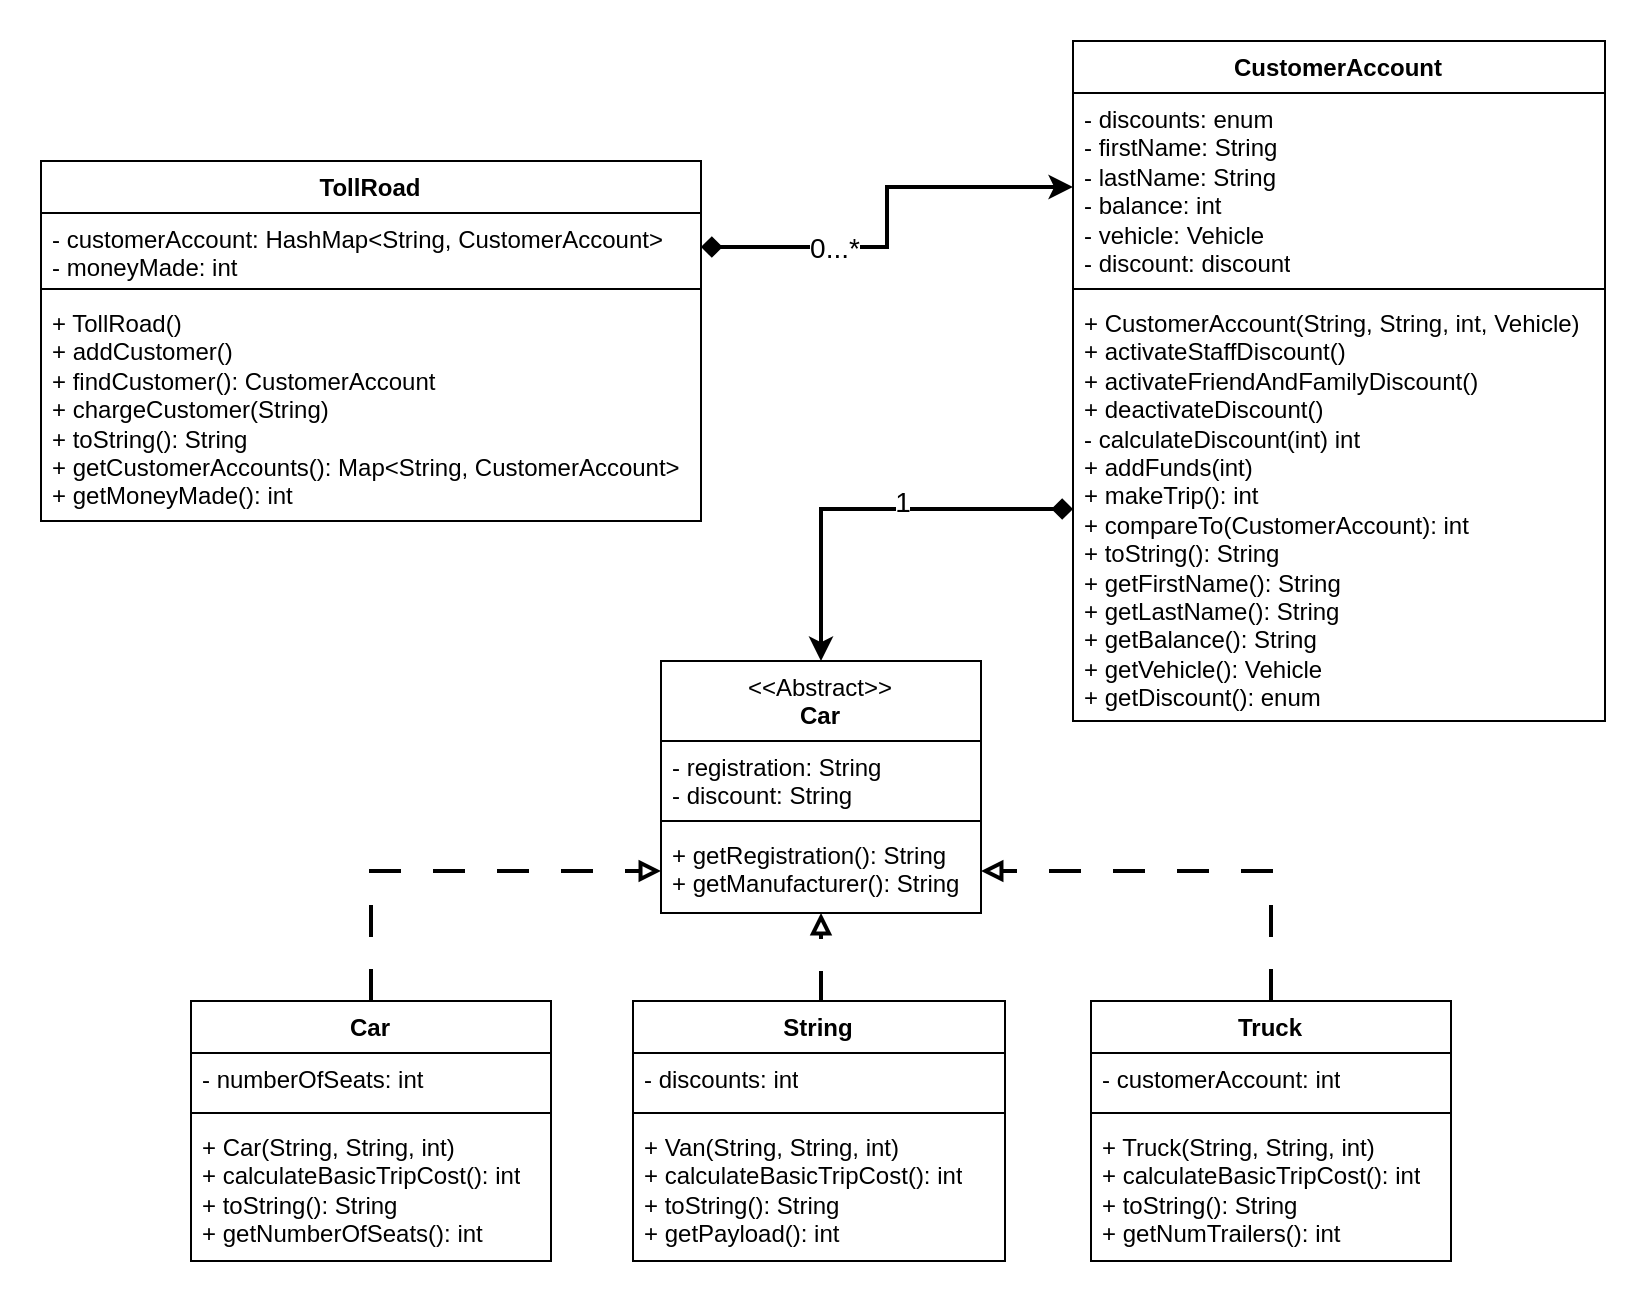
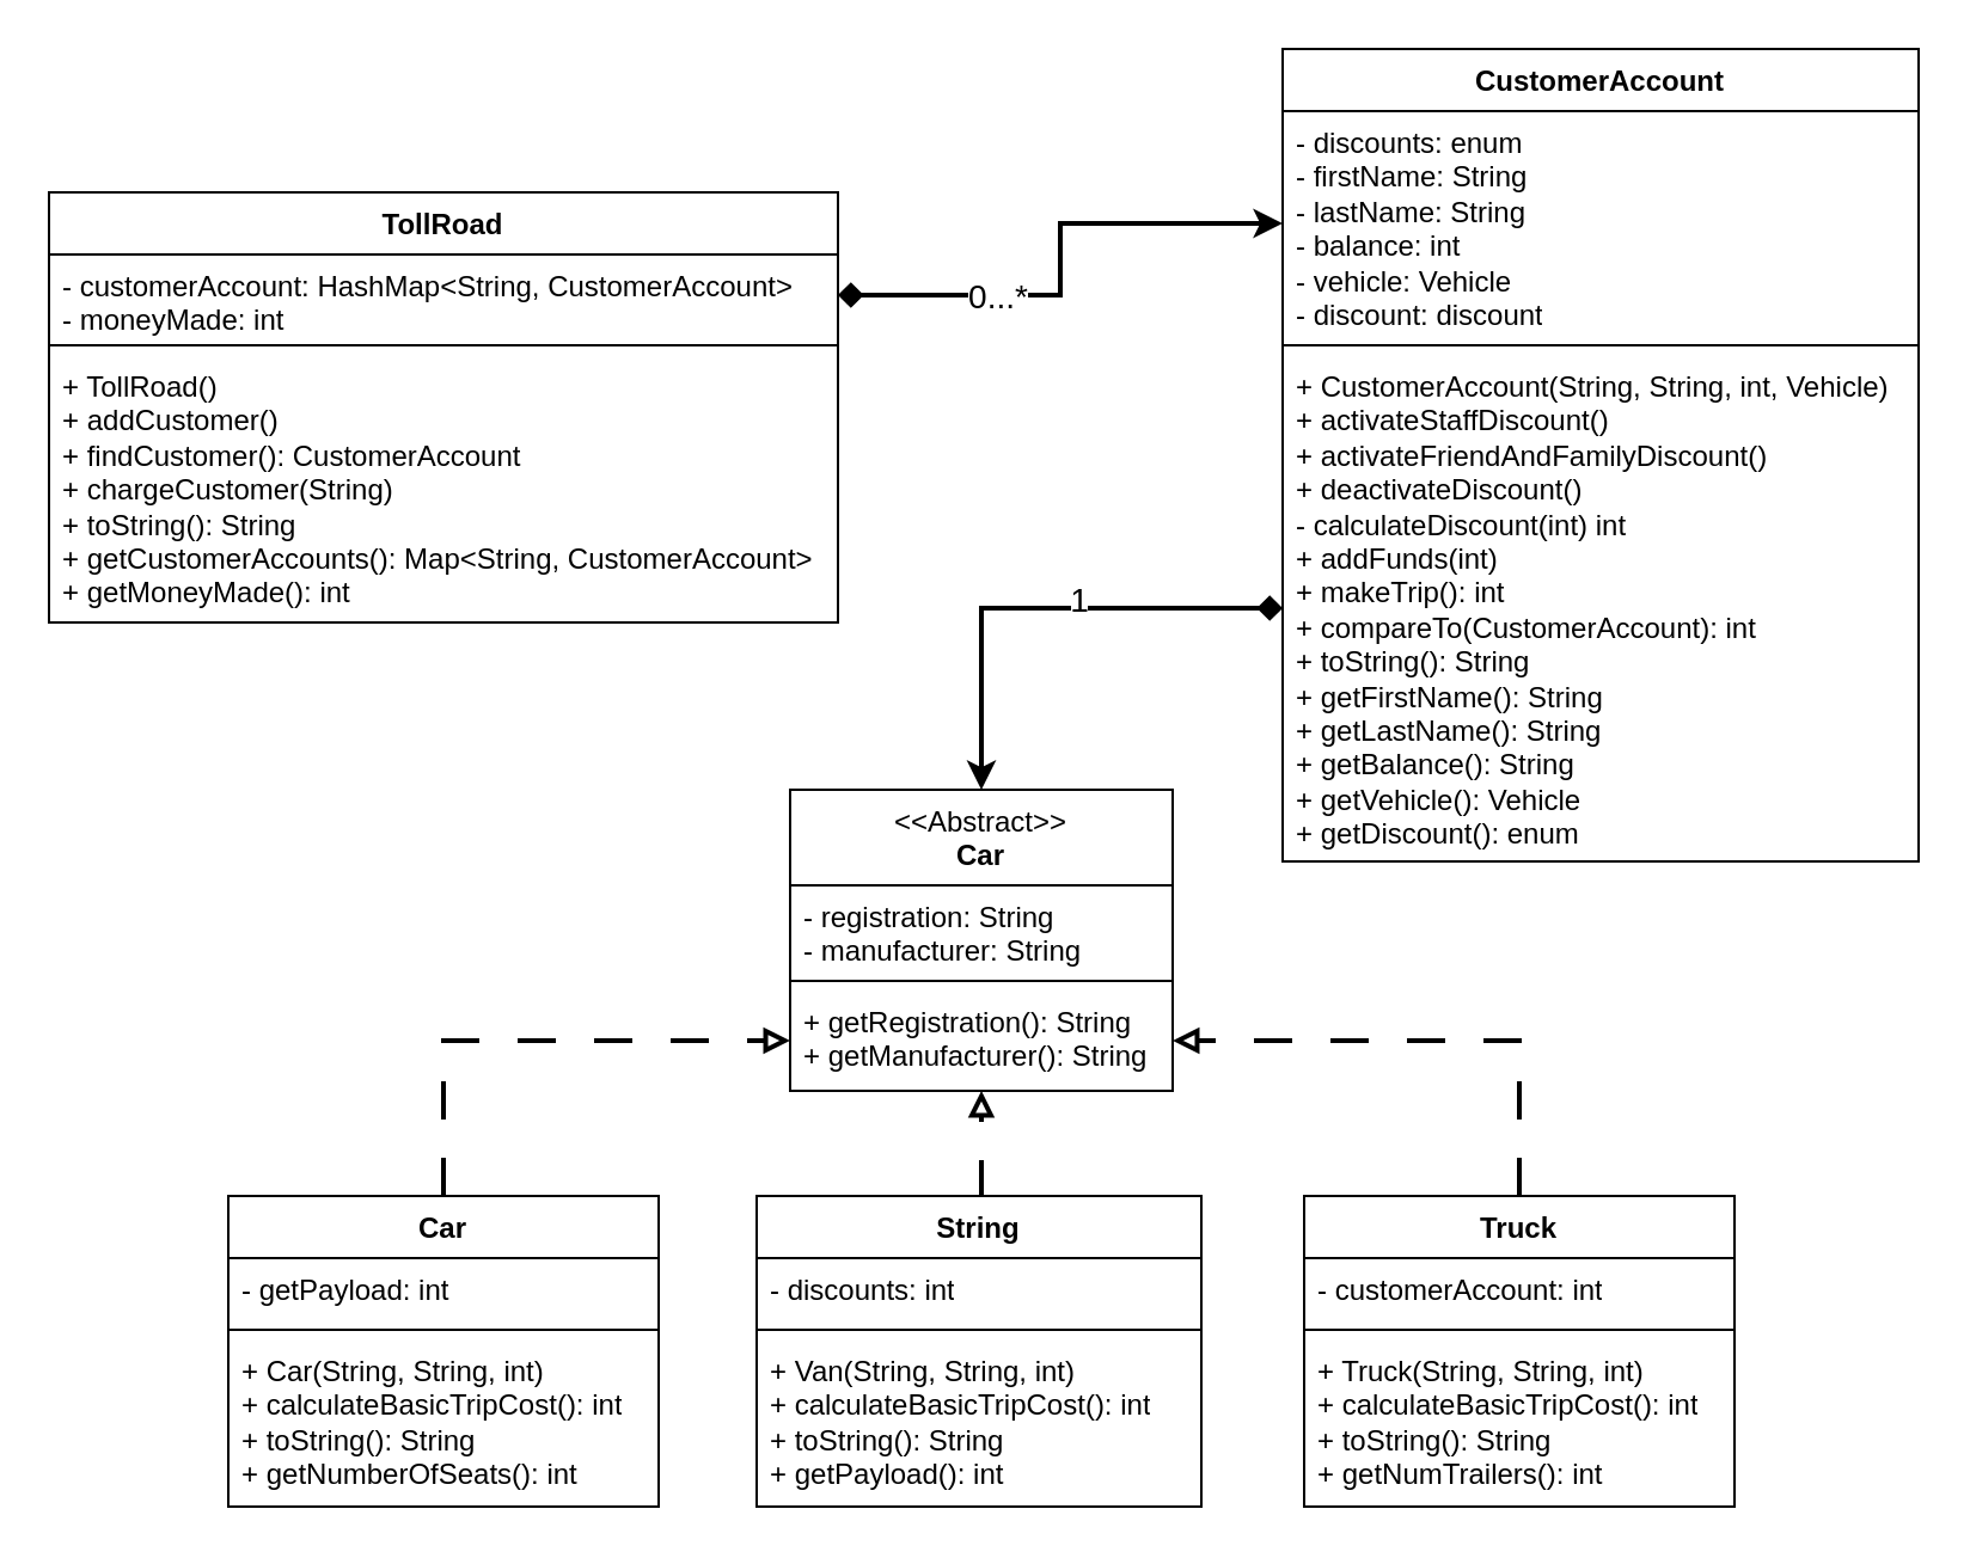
  <mxCell id="0" />
  <mxCell id="1" parent="0" />
  <mxCell id="2" value="&lt;div&gt;&lt;span style=&quot;font-weight: normal;&quot;&gt;&amp;lt;&amp;lt;Abstract&amp;gt;&amp;gt;&lt;/span&gt;&lt;/div&gt;&lt;div&gt;Car&lt;/div&gt;" style="swimlane;fontStyle=1;align=center;verticalAlign=top;childLayout=stackLayout;horizontal=1;startSize=40;horizontalStack=0;resizeParent=1;resizeParentMax=0;resizeLast=0;collapsible=1;marginBottom=0;whiteSpace=wrap;html=1;" vertex="1" parent="1"><mxGeometry x="330" y="330" width="160" height="126" as="geometry" /></mxCell>
- <mxCell id="3" value="&lt;div&gt;- registration: String&lt;/div&gt;&lt;div&gt;- discount: String&lt;br&gt;&lt;/div&gt;" style="text;strokeColor=none;fillColor=none;align=left;verticalAlign=top;spacingLeft=4;spacingRight=4;overflow=hidden;rotatable=0;points=[[0,0.5],[1,0.5]];portConstraint=eastwest;whiteSpace=wrap;html=1;" vertex="1" parent="2"><mxGeometry y="40" width="160" height="36" as="geometry" /></mxCell>
+ <mxCell id="3" value="&lt;div&gt;- registration: String&lt;/div&gt;&lt;div&gt;- manufacturer: String&lt;br&gt;&lt;/div&gt;" style="text;strokeColor=none;fillColor=none;align=left;verticalAlign=top;spacingLeft=4;spacingRight=4;overflow=hidden;rotatable=0;points=[[0,0.5],[1,0.5]];portConstraint=eastwest;whiteSpace=wrap;html=1;" vertex="1" parent="2"><mxGeometry y="40" width="160" height="36" as="geometry" /></mxCell>
  <mxCell id="4" value="" style="line;strokeWidth=1;fillColor=none;align=left;verticalAlign=middle;spacingTop=-1;spacingLeft=3;spacingRight=3;rotatable=0;labelPosition=right;points=[];portConstraint=eastwest;strokeColor=inherit;" vertex="1" parent="2"><mxGeometry y="76" width="160" height="8" as="geometry" /></mxCell>
  <mxCell id="5" value="&lt;div&gt;+ getRegistration(): String&lt;/div&gt;&lt;div&gt;+ getManufacturer(): String&lt;/div&gt;" style="text;strokeColor=none;fillColor=none;align=left;verticalAlign=top;spacingLeft=4;spacingRight=4;overflow=hidden;rotatable=0;points=[[0,0.5],[1,0.5]];portConstraint=eastwest;whiteSpace=wrap;html=1;" vertex="1" parent="2"><mxGeometry y="84" width="160" height="42" as="geometry" /></mxCell>
  <mxCell id="6" style="edgeStyle=elbowEdgeStyle;rounded=0;orthogonalLoop=1;jettySize=auto;html=1;entryX=0.5;entryY=1;entryDx=0;entryDy=0;dashed=1;dashPattern=8 8;endArrow=block;endFill=0;strokeWidth=2;" edge="1" parent="1" target="2"><mxGeometry relative="1" as="geometry"><mxPoint x="409" y="500" as="sourcePoint" /></mxGeometry></mxCell>
  <mxCell id="7" value="String" style="swimlane;fontStyle=1;align=center;verticalAlign=top;childLayout=stackLayout;horizontal=1;startSize=26;horizontalStack=0;resizeParent=1;resizeParentMax=0;resizeLast=0;collapsible=1;marginBottom=0;whiteSpace=wrap;html=1;" vertex="1" parent="1"><mxGeometry x="316" y="500" width="186" height="130" as="geometry" /></mxCell>
  <mxCell id="8" value="- discounts: int" style="text;strokeColor=none;fillColor=none;align=left;verticalAlign=top;spacingLeft=4;spacingRight=4;overflow=hidden;rotatable=0;points=[[0,0.5],[1,0.5]];portConstraint=eastwest;whiteSpace=wrap;html=1;" vertex="1" parent="7"><mxGeometry y="26" width="186" height="26" as="geometry" /></mxCell>
  <mxCell id="9" value="" style="line;strokeWidth=1;fillColor=none;align=left;verticalAlign=middle;spacingTop=-1;spacingLeft=3;spacingRight=3;rotatable=0;labelPosition=right;points=[];portConstraint=eastwest;strokeColor=inherit;" vertex="1" parent="7"><mxGeometry y="52" width="186" height="8" as="geometry" /></mxCell>
  <mxCell id="10" value="&lt;div&gt;+ Van(String, String, int)&lt;/div&gt;&lt;div&gt;+ calculateBasicTripCost(): int&lt;/div&gt;&lt;div&gt;+ toString(): String&lt;/div&gt;&lt;div&gt;+ getPayload(): int&lt;br&gt;&lt;/div&gt;" style="text;strokeColor=none;fillColor=none;align=left;verticalAlign=top;spacingLeft=4;spacingRight=4;overflow=hidden;rotatable=0;points=[[0,0.5],[1,0.5]];portConstraint=eastwest;whiteSpace=wrap;html=1;" vertex="1" parent="7"><mxGeometry y="60" width="186" height="70" as="geometry" /></mxCell>
  <mxCell id="11" style="edgeStyle=elbowEdgeStyle;rounded=0;orthogonalLoop=1;jettySize=auto;html=1;exitX=0.5;exitY=0;exitDx=0;exitDy=0;entryX=0;entryY=0.5;entryDx=0;entryDy=0;dashed=1;dashPattern=8 8;endArrow=block;endFill=0;strokeWidth=2;" edge="1" parent="1" source="12" target="5"><mxGeometry relative="1" as="geometry"><Array as="points"><mxPoint x="185" y="470" /></Array></mxGeometry></mxCell>
  <mxCell id="12" value="Car" style="swimlane;fontStyle=1;align=center;verticalAlign=top;childLayout=stackLayout;horizontal=1;startSize=26;horizontalStack=0;resizeParent=1;resizeParentMax=0;resizeLast=0;collapsible=1;marginBottom=0;whiteSpace=wrap;html=1;" vertex="1" parent="1"><mxGeometry x="95" y="500" width="180" height="130" as="geometry" /></mxCell>
- <mxCell id="13" value="- numberOfSeats: int" style="text;strokeColor=none;fillColor=none;align=left;verticalAlign=top;spacingLeft=4;spacingRight=4;overflow=hidden;rotatable=0;points=[[0,0.5],[1,0.5]];portConstraint=eastwest;whiteSpace=wrap;html=1;" vertex="1" parent="12"><mxGeometry y="26" width="180" height="26" as="geometry" /></mxCell>
+ <mxCell id="13" value="- getPayload: int" style="text;strokeColor=none;fillColor=none;align=left;verticalAlign=top;spacingLeft=4;spacingRight=4;overflow=hidden;rotatable=0;points=[[0,0.5],[1,0.5]];portConstraint=eastwest;whiteSpace=wrap;html=1;" vertex="1" parent="12"><mxGeometry y="26" width="180" height="26" as="geometry" /></mxCell>
  <mxCell id="14" value="" style="line;strokeWidth=1;fillColor=none;align=left;verticalAlign=middle;spacingTop=-1;spacingLeft=3;spacingRight=3;rotatable=0;labelPosition=right;points=[];portConstraint=eastwest;strokeColor=inherit;" vertex="1" parent="12"><mxGeometry y="52" width="180" height="8" as="geometry" /></mxCell>
  <mxCell id="15" value="&lt;div&gt;+ Car(String, String, int)&lt;/div&gt;&lt;div&gt;+ calculateBasicTripCost(): int&lt;/div&gt;&lt;div&gt;+ toString(): String&lt;/div&gt;&lt;div&gt;+ getNumberOfSeats(): int&lt;br&gt;&lt;/div&gt;&lt;div&gt;&lt;br&gt;&lt;/div&gt;" style="text;strokeColor=none;fillColor=none;align=left;verticalAlign=top;spacingLeft=4;spacingRight=4;overflow=hidden;rotatable=0;points=[[0,0.5],[1,0.5]];portConstraint=eastwest;whiteSpace=wrap;html=1;" vertex="1" parent="12"><mxGeometry y="60" width="180" height="70" as="geometry" /></mxCell>
  <mxCell id="16" style="edgeStyle=elbowEdgeStyle;rounded=0;orthogonalLoop=1;jettySize=auto;html=1;exitX=0.5;exitY=0;exitDx=0;exitDy=0;entryX=1;entryY=0.5;entryDx=0;entryDy=0;dashed=1;dashPattern=8 8;endArrow=block;endFill=0;strokeWidth=2;" edge="1" parent="1" source="17" target="5"><mxGeometry relative="1" as="geometry"><Array as="points"><mxPoint x="635" y="480" /></Array></mxGeometry></mxCell>
  <mxCell id="17" value="Truck" style="swimlane;fontStyle=1;align=center;verticalAlign=top;childLayout=stackLayout;horizontal=1;startSize=26;horizontalStack=0;resizeParent=1;resizeParentMax=0;resizeLast=0;collapsible=1;marginBottom=0;whiteSpace=wrap;html=1;" vertex="1" parent="1"><mxGeometry x="545" y="500" width="180" height="130" as="geometry" /></mxCell>
  <mxCell id="18" value="- customerAccount: int" style="text;strokeColor=none;fillColor=none;align=left;verticalAlign=top;spacingLeft=4;spacingRight=4;overflow=hidden;rotatable=0;points=[[0,0.5],[1,0.5]];portConstraint=eastwest;whiteSpace=wrap;html=1;" vertex="1" parent="17"><mxGeometry y="26" width="180" height="26" as="geometry" /></mxCell>
  <mxCell id="19" value="" style="line;strokeWidth=1;fillColor=none;align=left;verticalAlign=middle;spacingTop=-1;spacingLeft=3;spacingRight=3;rotatable=0;labelPosition=right;points=[];portConstraint=eastwest;strokeColor=inherit;" vertex="1" parent="17"><mxGeometry y="52" width="180" height="8" as="geometry" /></mxCell>
  <mxCell id="20" value="&lt;div&gt;+ Truck(String, String, int)&lt;/div&gt;&lt;div&gt;+ calculateBasicTripCost(): int&lt;br&gt;&lt;/div&gt;&lt;div&gt;+ toString(): String&lt;br&gt;&lt;/div&gt;&lt;div&gt;+ getNumTrailers(): int&lt;br&gt;&lt;/div&gt;" style="text;strokeColor=none;fillColor=none;align=left;verticalAlign=top;spacingLeft=4;spacingRight=4;overflow=hidden;rotatable=0;points=[[0,0.5],[1,0.5]];portConstraint=eastwest;whiteSpace=wrap;html=1;" vertex="1" parent="17"><mxGeometry y="60" width="180" height="70" as="geometry" /></mxCell>
  <mxCell id="21" value="TollRoad" style="swimlane;fontStyle=1;align=center;verticalAlign=top;childLayout=stackLayout;horizontal=1;startSize=26;horizontalStack=0;resizeParent=1;resizeParentMax=0;resizeLast=0;collapsible=1;marginBottom=0;whiteSpace=wrap;html=1;" vertex="1" parent="1"><mxGeometry x="20" y="80" width="330" height="180" as="geometry" /></mxCell>
  <mxCell id="22" value="&lt;div&gt;- customerAccount: HashMap&amp;lt;String, CustomerAccount&amp;gt;&lt;/div&gt;&lt;div&gt;- moneyMade: int&lt;br&gt;&lt;/div&gt;" style="text;strokeColor=none;fillColor=none;align=left;verticalAlign=top;spacingLeft=4;spacingRight=4;overflow=hidden;rotatable=0;points=[[0,0.5],[1,0.5]];portConstraint=eastwest;whiteSpace=wrap;html=1;" vertex="1" parent="21"><mxGeometry y="26" width="330" height="34" as="geometry" /></mxCell>
  <mxCell id="23" value="" style="line;strokeWidth=1;fillColor=none;align=left;verticalAlign=middle;spacingTop=-1;spacingLeft=3;spacingRight=3;rotatable=0;labelPosition=right;points=[];portConstraint=eastwest;strokeColor=inherit;" vertex="1" parent="21"><mxGeometry y="60" width="330" height="8" as="geometry" /></mxCell>
  <mxCell id="24" value="&lt;div&gt;+ TollRoad()&lt;/div&gt;&lt;div&gt;+ addCustomer()&lt;br&gt;&lt;/div&gt;&lt;div&gt;+ findCustomer(): CustomerAccount&lt;/div&gt;&lt;div&gt;+ chargeCustomer(String)&lt;/div&gt;&lt;div&gt;+ toString(): String&lt;br&gt;&lt;/div&gt;&lt;div&gt;+ getCustomerAccounts(): Map&amp;lt;String, CustomerAccount&amp;gt;&lt;br&gt;&lt;/div&gt;&lt;div&gt;+ getMoneyMade(): int&lt;/div&gt;&lt;div&gt;&lt;br&gt;&lt;/div&gt;" style="text;strokeColor=none;fillColor=none;align=left;verticalAlign=top;spacingLeft=4;spacingRight=4;overflow=hidden;rotatable=0;points=[[0,0.5],[1,0.5]];portConstraint=eastwest;whiteSpace=wrap;html=1;" vertex="1" parent="21"><mxGeometry y="68" width="330" height="112" as="geometry" /></mxCell>
  <mxCell id="25" value="CustomerAccount" style="swimlane;fontStyle=1;align=center;verticalAlign=top;childLayout=stackLayout;horizontal=1;startSize=26;horizontalStack=0;resizeParent=1;resizeParentMax=0;resizeLast=0;collapsible=1;marginBottom=0;whiteSpace=wrap;html=1;" vertex="1" parent="1"><mxGeometry x="536" y="20" width="266" height="340" as="geometry" /></mxCell>
  <mxCell id="26" value="&lt;div&gt;- discounts: enum&lt;/div&gt;&lt;div&gt;- firstName: String&lt;/div&gt;&lt;div&gt;- lastName: String&lt;br&gt;&lt;/div&gt;&lt;div&gt;- balance: int&lt;br&gt;&lt;/div&gt;&lt;div&gt;- vehicle: Vehicle&lt;br&gt;&lt;/div&gt;- discount: discount" style="text;strokeColor=none;fillColor=none;align=left;verticalAlign=top;spacingLeft=4;spacingRight=4;overflow=hidden;rotatable=0;points=[[0,0.5],[1,0.5]];portConstraint=eastwest;whiteSpace=wrap;html=1;" vertex="1" parent="25"><mxGeometry y="26" width="266" height="94" as="geometry" /></mxCell>
  <mxCell id="27" value="" style="line;strokeWidth=1;fillColor=none;align=left;verticalAlign=middle;spacingTop=-1;spacingLeft=3;spacingRight=3;rotatable=0;labelPosition=right;points=[];portConstraint=eastwest;strokeColor=inherit;" vertex="1" parent="25"><mxGeometry y="120" width="266" height="8" as="geometry" /></mxCell>
  <mxCell id="28" value="&lt;div&gt;+ CustomerAccount(String, String, int, Vehicle)&lt;/div&gt;&lt;div&gt;+ activateStaffDiscount()&lt;/div&gt;&lt;div&gt;+ activateFriendAndFamilyDiscount()&lt;/div&gt;&lt;div&gt;+ deactivateDiscount()&lt;/div&gt;&lt;div&gt;- calculateDiscount(int) int&lt;/div&gt;&lt;div&gt;+ addFunds(int)&lt;/div&gt;&lt;div&gt;+ makeTrip(): int&lt;/div&gt;&lt;div&gt;+ compareTo(CustomerAccount): int&lt;/div&gt;&lt;div&gt;+ toString(): String&lt;/div&gt;&lt;div&gt;+ getFirstName(): String&lt;/div&gt;&lt;div&gt;+ getLastName(): String&lt;/div&gt;&lt;div&gt;+ getBalance(): String&lt;/div&gt;&lt;div&gt;+ getVehicle(): Vehicle&lt;/div&gt;&lt;div&gt;+ getDiscount(): enum&lt;br&gt;&lt;/div&gt;&lt;div&gt;&lt;br&gt;&lt;/div&gt;" style="text;strokeColor=none;fillColor=none;align=left;verticalAlign=top;spacingLeft=4;spacingRight=4;overflow=hidden;rotatable=0;points=[[0,0.5],[1,0.5]];portConstraint=eastwest;whiteSpace=wrap;html=1;" vertex="1" parent="25"><mxGeometry y="128" width="266" height="212" as="geometry" /></mxCell>
  <mxCell id="29" style="edgeStyle=orthogonalEdgeStyle;rounded=0;orthogonalLoop=1;jettySize=auto;html=1;exitX=0;exitY=0.5;exitDx=0;exitDy=0;entryX=0.5;entryY=0;entryDx=0;entryDy=0;startArrow=diamond;startFill=1;strokeWidth=2;" edge="1" parent="1" source="28" target="2"><mxGeometry relative="1" as="geometry" /></mxCell>
  <mxCell id="30" value="&lt;div style=&quot;font-size: 14px;&quot;&gt;&lt;font style=&quot;font-size: 14px;&quot;&gt;1&lt;/font&gt;&lt;/div&gt;&lt;div style=&quot;font-size: 14px;&quot;&gt;&lt;font style=&quot;font-size: 14px;&quot;&gt;&lt;br&gt;&lt;/font&gt;&lt;/div&gt;" style="edgeLabel;html=1;align=center;verticalAlign=middle;resizable=0;points=[];" vertex="1" connectable="0" parent="29"><mxGeometry x="-0.148" y="4" relative="1" as="geometry"><mxPoint as="offset" /></mxGeometry></mxCell>
  <mxCell id="31" style="edgeStyle=orthogonalEdgeStyle;rounded=0;orthogonalLoop=1;jettySize=auto;html=1;exitX=1;exitY=0.5;exitDx=0;exitDy=0;entryX=0;entryY=0.5;entryDx=0;entryDy=0;strokeWidth=2;startArrow=diamond;startFill=1;" edge="1" parent="1" source="22" target="26"><mxGeometry relative="1" as="geometry" /></mxCell>
  <mxCell id="32" value="&lt;font style=&quot;font-size: 14px;&quot;&gt;0...*&lt;/font&gt;" style="edgeLabel;html=1;align=center;verticalAlign=middle;resizable=0;points=[];" vertex="1" connectable="0" parent="31"><mxGeometry x="-0.389" relative="1" as="geometry"><mxPoint as="offset" /></mxGeometry></mxCell>
